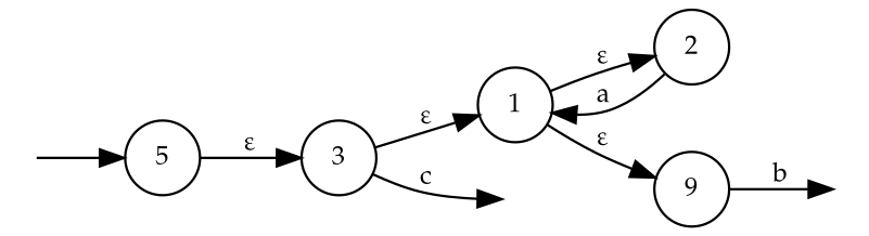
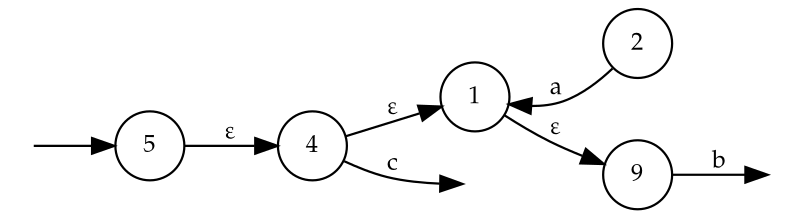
  digraph {
    fontname=Palatino
    fontsize=11
    rankdir=LR
    node [fontname=Palatino fontsize=11 shape=circle]
    edge [fontname=Palatino fontsize=11]
    0 [height=0.15 shape=point style=invis width=0.15]
    5 [height=0.15 width=0.15]
-   4 [height=0.15 width=0.15 label=3]
+   4 [height=0.15 width=0.15]
    1 [height=0.15 width=0.15]
    2 [height=0.15 width=0.15]
    n6 [height=0.15 label=9 width=0.15]
    6 [height=0.15 shape=point style=invis width=0.15]
    7 [height=0.15 shape=point style=invis width=0.15]
    0 -> 5 [minlen=1]
    5 -> 4 [label="&#949;"]
    4 -> 1 [label="&#949;"]
    4 -> 7 [label=c]
-   1 -> 2 [label="&#949;"]
    1 -> n6 [label="&#949;"]
    2 -> 1 [label=a]
    n6 -> 6 [label=b]
  }
